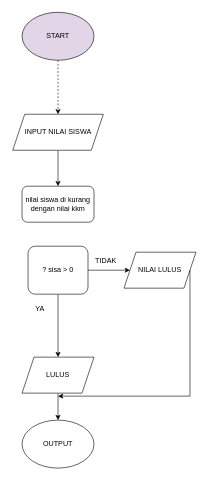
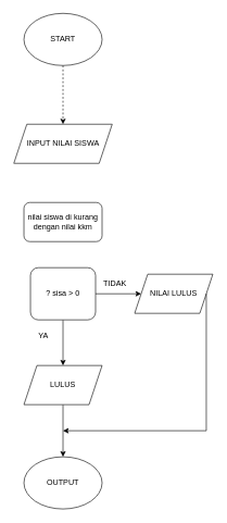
  <mxCell id="0" />
  <mxCell id="1" parent="0" />
  <mxCell id="2" style="edgeStyle=orthogonalEdgeStyle;rounded=0;orthogonalLoop=1;jettySize=auto;html=1;dashed=1;" edge="1" parent="1" source="3" target="6"><mxGeometry relative="1" as="geometry" /></mxCell>
- <mxCell id="3" value="START" style="ellipse;whiteSpace=wrap;html=1;fillColor=#e1d5e7;" vertex="1" parent="1"><mxGeometry x="36" width="120" height="80" as="geometry" y="20" /></mxCell>
+ <mxCell id="3" value="START" style="ellipse;whiteSpace=wrap;html=1;" vertex="1" parent="1"><mxGeometry x="36" width="120" height="80" as="geometry" y="20" /></mxCell>
  <mxCell id="4" value="OUTPUT" style="ellipse;whiteSpace=wrap;html=1;" vertex="1" parent="1"><mxGeometry x="36" y="700" width="120" height="80" as="geometry" /></mxCell>
- <mxCell id="5" style="edgeStyle=orthogonalEdgeStyle;rounded=0;orthogonalLoop=1;jettySize=auto;html=1;" edge="1" parent="1" source="6" target="10"><mxGeometry relative="1" as="geometry" /></mxCell>
  <mxCell id="6" value="INPUT NILAI SISWA" style="shape=parallelogram;perimeter=parallelogramPerimeter;whiteSpace=wrap;html=1;fixedSize=1;" vertex="1" parent="1"><mxGeometry x="20.5" y="190" width="151" height="60" as="geometry" /></mxCell>
  <mxCell id="7" style="edgeStyle=orthogonalEdgeStyle;rounded=0;orthogonalLoop=1;jettySize=auto;html=1;entryX=0;entryY=0.5;entryDx=0;entryDy=0;" edge="1" parent="1" source="9" target="13"><mxGeometry relative="1" as="geometry" /></mxCell>
  <mxCell id="8" style="edgeStyle=orthogonalEdgeStyle;rounded=0;orthogonalLoop=1;jettySize=auto;html=1;exitX=0.5;exitY=1;exitDx=0;exitDy=0;" edge="1" parent="1" source="9" target="12"><mxGeometry relative="1" as="geometry" /></mxCell>
  <mxCell id="9" value="? sisa &amp;gt; 0" style="whiteSpace=wrap;html=1;rounded=1;" vertex="1" parent="1"><mxGeometry x="46" y="410" width="100" height="80" as="geometry" /></mxCell>
  <mxCell id="10" value="nilai siswa di kurang dengan nilai kkm" style="rounded=1;whiteSpace=wrap;html=1;" vertex="1" parent="1"><mxGeometry x="36" y="310" width="120" height="60" as="geometry" /></mxCell>
  <mxCell id="11" style="edgeStyle=orthogonalEdgeStyle;rounded=0;orthogonalLoop=1;jettySize=auto;html=1;exitX=0.5;exitY=1;exitDx=0;exitDy=0;" edge="1" parent="1" source="12" target="4"><mxGeometry relative="1" as="geometry" /></mxCell>
- <mxCell id="12" value="LULUS" style="shape=parallelogram;perimeter=parallelogramPerimeter;whiteSpace=wrap;html=1;fixedSize=1;" vertex="1" parent="1"><mxGeometry x="36" y="595" width="120" height="60" as="geometry" /></mxCell>
+ <mxCell id="12" value="LULUS" style="shape=parallelogram;perimeter=parallelogramPerimeter;whiteSpace=wrap;html=1;fixedSize=1;" vertex="1" parent="1"><mxGeometry x="36" y="560" width="120" height="60" as="geometry" /></mxCell>
  <mxCell id="13" value="NILAI LULUS" style="shape=parallelogram;perimeter=parallelogramPerimeter;whiteSpace=wrap;html=1;fixedSize=1;" vertex="1" parent="1"><mxGeometry x="206" y="420" width="120" height="60" as="geometry" /></mxCell>
  <mxCell id="14" value="TIDAK" style="text;html=1;align=center;verticalAlign=middle;whiteSpace=wrap;rounded=0;" vertex="1" parent="1"><mxGeometry x="146" y="420" width="60" height="30" as="geometry" /></mxCell>
  <mxCell id="15" value="YA" style="text;html=1;align=center;verticalAlign=middle;whiteSpace=wrap;rounded=0;" vertex="1" parent="1"><mxGeometry x="36" y="500" width="60" height="30" as="geometry" /></mxCell>
  <mxCell id="16" value="" style="endArrow=classic;html=1;rounded=0;" edge="1" parent="1"><mxGeometry width="50" height="50" relative="1" as="geometry"><mxPoint x="316" y="660" as="sourcePoint" /><mxPoint x="96" y="660" as="targetPoint" /></mxGeometry></mxCell>
  <mxCell id="17" value="" style="endArrow=none;html=1;rounded=0;entryX=1;entryY=0.5;entryDx=0;entryDy=0;" edge="1" parent="1"><mxGeometry width="50" height="50" relative="1" as="geometry"><mxPoint x="316" y="660" as="sourcePoint" /><mxPoint x="316" y="450" as="targetPoint" /></mxGeometry></mxCell>
